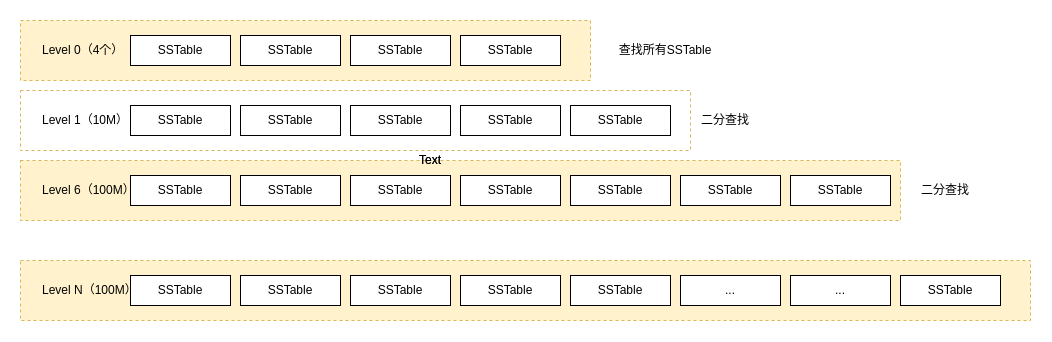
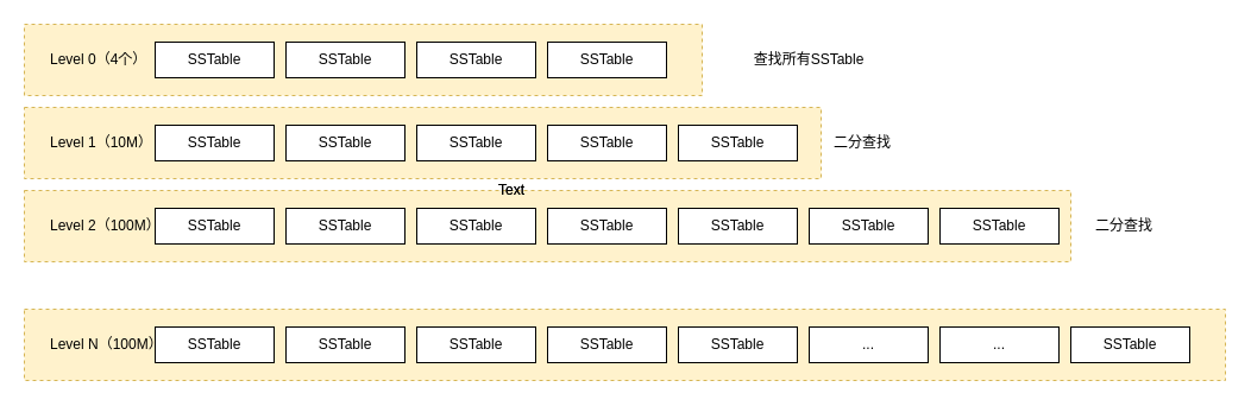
  <mxCell id="0" />
  <mxCell id="1" parent="0" />
  <mxCell id="2" value="&amp;nbsp; &amp;nbsp; &amp;nbsp; Level 0（4个）" style="rounded=0;whiteSpace=wrap;html=1;dashed=1;fillColor=#fff2cc;strokeColor=#d6b656;align=left;" vertex="1" parent="1"><mxGeometry x="20" y="20" width="570" height="60" as="geometry" /></mxCell>
  <mxCell id="3" value="SSTable" style="rounded=0;whiteSpace=wrap;html=1;" vertex="1" parent="1"><mxGeometry x="130" y="35" width="100" height="30" as="geometry" /></mxCell>
  <mxCell id="4" value="SSTable" style="rounded=0;whiteSpace=wrap;html=1;" vertex="1" parent="1"><mxGeometry x="240" y="35" width="100" height="30" as="geometry" /></mxCell>
  <mxCell id="5" value="SSTable" style="rounded=0;whiteSpace=wrap;html=1;" vertex="1" parent="1"><mxGeometry x="350" y="35" width="100" height="30" as="geometry" /></mxCell>
  <mxCell id="6" value="SSTable" style="rounded=0;whiteSpace=wrap;html=1;" vertex="1" parent="1"><mxGeometry x="460" y="35" width="100" height="30" as="geometry" /></mxCell>
- <mxCell id="7" value="&amp;nbsp; &amp;nbsp; &amp;nbsp; Level 1（10M）" style="rounded=0;whiteSpace=wrap;html=1;dashed=1;fillColor=#ffffff;strokeColor=#d6b656;align=left;" vertex="1" parent="1"><mxGeometry x="20" y="90" width="670" height="60" as="geometry" /></mxCell>
+ <mxCell id="7" value="&amp;nbsp; &amp;nbsp; &amp;nbsp; Level 1（10M）" style="rounded=0;whiteSpace=wrap;html=1;dashed=1;fillColor=#fff2cc;strokeColor=#d6b656;align=left;" vertex="1" parent="1"><mxGeometry x="20" y="90" width="670" height="60" as="geometry" /></mxCell>
  <mxCell id="8" value="SSTable" style="rounded=0;whiteSpace=wrap;html=1;" vertex="1" parent="1"><mxGeometry x="130" y="105" width="100" height="30" as="geometry" /></mxCell>
  <mxCell id="9" value="SSTable" style="rounded=0;whiteSpace=wrap;html=1;" vertex="1" parent="1"><mxGeometry x="240" y="105" width="100" height="30" as="geometry" /></mxCell>
  <mxCell id="10" value="SSTable" style="rounded=0;whiteSpace=wrap;html=1;" vertex="1" parent="1"><mxGeometry x="350" y="105" width="100" height="30" as="geometry" /></mxCell>
  <mxCell id="11" value="SSTable" style="rounded=0;whiteSpace=wrap;html=1;" vertex="1" parent="1"><mxGeometry x="460" y="105" width="100" height="30" as="geometry" /></mxCell>
  <mxCell id="12" value="SSTable" style="rounded=0;whiteSpace=wrap;html=1;" vertex="1" parent="1"><mxGeometry x="570" y="105" width="100" height="30" as="geometry" /></mxCell>
- <mxCell id="13" value="&amp;nbsp; &amp;nbsp; &amp;nbsp; Level 6（100M）" style="rounded=0;whiteSpace=wrap;html=1;dashed=1;fillColor=#fff2cc;strokeColor=#d6b656;align=left;" vertex="1" parent="1"><mxGeometry x="20" y="160" width="880" height="60" as="geometry" /></mxCell>
+ <mxCell id="13" value="&amp;nbsp; &amp;nbsp; &amp;nbsp; Level 2（100M）" style="rounded=0;whiteSpace=wrap;html=1;dashed=1;fillColor=#fff2cc;strokeColor=#d6b656;align=left;" vertex="1" parent="1"><mxGeometry x="20" y="160" width="880" height="60" as="geometry" /></mxCell>
  <mxCell id="14" value="SSTable" style="rounded=0;whiteSpace=wrap;html=1;" vertex="1" parent="1"><mxGeometry x="130" y="175" width="100" height="30" as="geometry" /></mxCell>
  <mxCell id="15" value="SSTable" style="rounded=0;whiteSpace=wrap;html=1;" vertex="1" parent="1"><mxGeometry x="240" y="175" width="100" height="30" as="geometry" /></mxCell>
  <mxCell id="16" value="SSTable" style="rounded=0;whiteSpace=wrap;html=1;" vertex="1" parent="1"><mxGeometry x="350" y="175" width="100" height="30" as="geometry" /></mxCell>
  <mxCell id="17" value="SSTable" style="rounded=0;whiteSpace=wrap;html=1;" vertex="1" parent="1"><mxGeometry x="460" y="175" width="100" height="30" as="geometry" /></mxCell>
  <mxCell id="18" value="SSTable" style="rounded=0;whiteSpace=wrap;html=1;" vertex="1" parent="1"><mxGeometry x="570" y="175" width="100" height="30" as="geometry" /></mxCell>
  <mxCell id="19" value="SSTable" style="rounded=0;whiteSpace=wrap;html=1;" vertex="1" parent="1"><mxGeometry x="680" y="175" width="100" height="30" as="geometry" /></mxCell>
  <mxCell id="20" value="SSTable" style="rounded=0;whiteSpace=wrap;html=1;" vertex="1" parent="1"><mxGeometry x="790" y="175" width="100" height="30" as="geometry" /></mxCell>
  <mxCell id="21" value="&amp;nbsp; &amp;nbsp; &amp;nbsp; Level N（100M）" style="rounded=0;whiteSpace=wrap;html=1;dashed=1;fillColor=#fff2cc;strokeColor=#d6b656;align=left;" vertex="1" parent="1"><mxGeometry x="20" y="260" width="1010" height="60" as="geometry" /></mxCell>
  <mxCell id="22" value="SSTable" style="rounded=0;whiteSpace=wrap;html=1;" vertex="1" parent="1"><mxGeometry x="130" y="275" width="100" height="30" as="geometry" /></mxCell>
  <mxCell id="23" value="SSTable" style="rounded=0;whiteSpace=wrap;html=1;" vertex="1" parent="1"><mxGeometry x="240" y="275" width="100" height="30" as="geometry" /></mxCell>
  <mxCell id="24" value="SSTable" style="rounded=0;whiteSpace=wrap;html=1;" vertex="1" parent="1"><mxGeometry x="350" y="275" width="100" height="30" as="geometry" /></mxCell>
  <mxCell id="25" value="SSTable" style="rounded=0;whiteSpace=wrap;html=1;" vertex="1" parent="1"><mxGeometry x="460" y="275" width="100" height="30" as="geometry" /></mxCell>
  <mxCell id="26" value="..." style="rounded=0;whiteSpace=wrap;html=1;" vertex="1" parent="1"><mxGeometry x="680" y="275" width="100" height="30" as="geometry" /></mxCell>
  <mxCell id="27" value="..." style="rounded=0;whiteSpace=wrap;html=1;" vertex="1" parent="1"><mxGeometry x="790" y="275" width="100" height="30" as="geometry" /></mxCell>
  <mxCell id="28" value="SSTable" style="rounded=0;whiteSpace=wrap;html=1;" vertex="1" parent="1"><mxGeometry x="570" y="275" width="100" height="30" as="geometry" /></mxCell>
  <mxCell id="29" value="SSTable" style="rounded=0;whiteSpace=wrap;html=1;" vertex="1" parent="1"><mxGeometry x="900" y="275" width="100" height="30" as="geometry" /></mxCell>
  <mxCell id="30" value="Text" style="text;html=1;strokeColor=none;fillColor=none;align=center;verticalAlign=middle;whiteSpace=wrap;rounded=0;dashed=1;" vertex="1" parent="1"><mxGeometry x="410" y="150" width="40" height="20" as="geometry" /></mxCell>
  <mxCell id="31" value="Text" style="text;html=1;strokeColor=none;fillColor=none;align=center;verticalAlign=middle;whiteSpace=wrap;rounded=0;dashed=1;" vertex="1" parent="1"><mxGeometry x="410" y="150" width="40" height="20" as="geometry" /></mxCell>
- <mxCell id="32" value="查找所有SSTable" style="text;html=1;strokeColor=none;fillColor=none;align=center;verticalAlign=middle;whiteSpace=wrap;rounded=0;dashed=1;" vertex="1" parent="1"><mxGeometry x="590" y="40" width="150" height="20" as="geometry" /></mxCell>
+ <mxCell id="32" value="查找所有SSTable" style="text;html=1;strokeColor=none;fillColor=none;align=center;verticalAlign=middle;whiteSpace=wrap;rounded=0;dashed=1;" vertex="1" parent="1"><mxGeometry x="605" y="40" width="150" height="20" as="geometry" /></mxCell>
  <mxCell id="33" value="二分查找" style="text;html=1;strokeColor=none;fillColor=none;align=center;verticalAlign=middle;whiteSpace=wrap;rounded=0;dashed=1;" vertex="1" parent="1"><mxGeometry x="650" y="110" width="150" height="20" as="geometry" /></mxCell>
  <mxCell id="34" value="二分查找" style="text;html=1;strokeColor=none;fillColor=none;align=center;verticalAlign=middle;whiteSpace=wrap;rounded=0;dashed=1;" vertex="1" parent="1"><mxGeometry x="870" y="180" width="150" height="20" as="geometry" /></mxCell>
